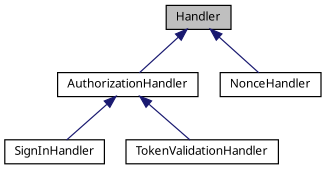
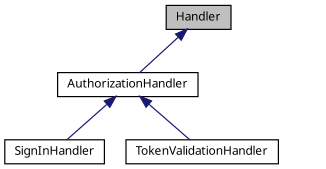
  digraph {
    fontname="Noto Sans"
    node [color=black fillcolor=white fontname="Noto Sans" fontsize=10 shape=record style=filled]
    edge [color=midnightblue dir=back fontname="Noto Sans" fontsize=10 labelfontname=Helvetica labelfontsize=10 style=solid]
    n1 [fillcolor=grey75 fontcolor=black height=0.2 label=Handler width=0.4]
    n2 [height=0.2 label=AuthorizationHandler width=0.4]
-   n3 [height=0.2 label=NonceHandler width=0.4]
    n4 [height=0.2 label=SignInHandler width=0.4]
    n5 [height=0.2 label=TokenValidationHandler width=0.4]
    n1 -> n2
-   n1 -> n3
    n2 -> n4
    n2 -> n5
  }
